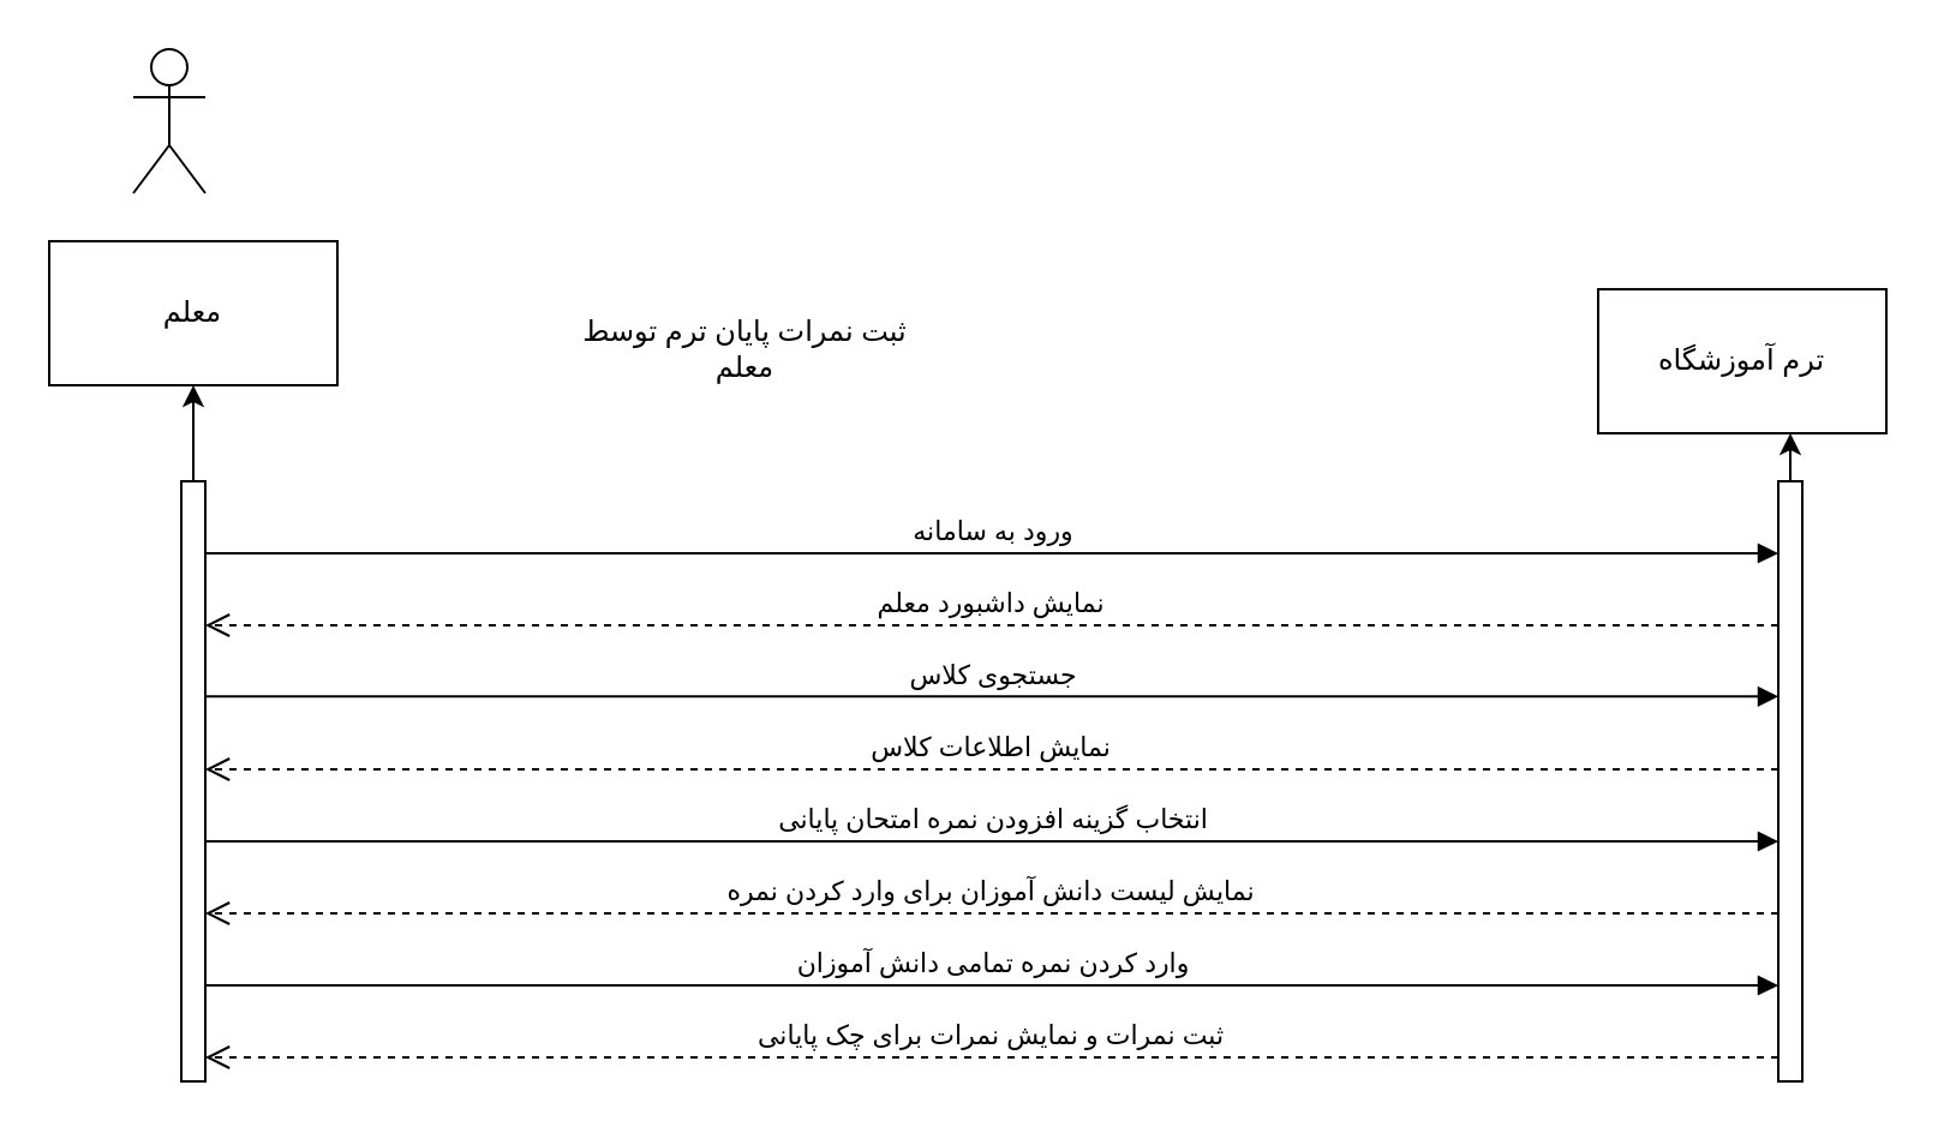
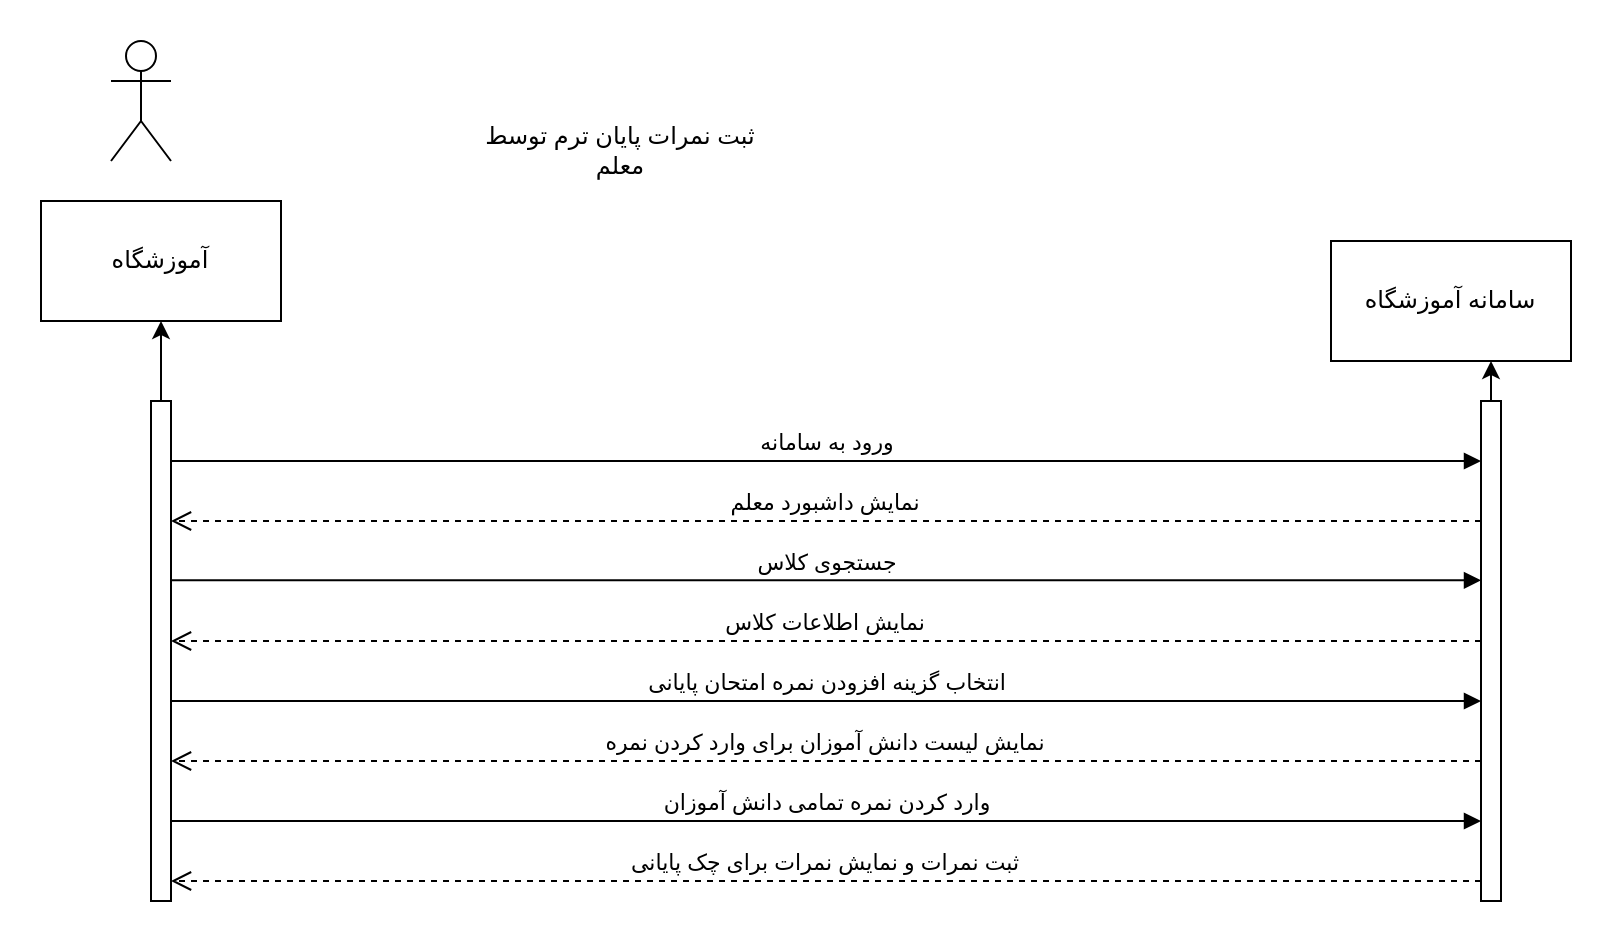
  <mxCell id="0" />
  <mxCell id="1" parent="0" />
  <mxCell id="2" value="" style="edgeStyle=orthogonalEdgeStyle;rounded=0;orthogonalLoop=1;jettySize=auto;html=1;curved=0;" edge="1" parent="1" source="3" target="6"><mxGeometry relative="1" as="geometry"><Array as="points"><mxPoint x="80" y="260" /><mxPoint x="80" y="260" /></Array></mxGeometry></mxCell>
  <mxCell id="3" value="" style="html=1;points=[[0,0,0,0,5],[0,1,0,0,-5],[1,0,0,0,5],[1,1,0,0,-5]];perimeter=orthogonalPerimeter;outlineConnect=0;targetShapes=umlLifeline;portConstraint=eastwest;newEdgeStyle={&quot;curved&quot;:0,&quot;rounded&quot;:0};" vertex="1" parent="1"><mxGeometry x="75" y="200" width="10" height="250" as="geometry" /></mxCell>
  <mxCell id="4" value="ورود به سامانه" style="html=1;verticalAlign=bottom;endArrow=block;curved=0;rounded=0;" edge="1" parent="1" target="8"><mxGeometry relative="1" as="geometry"><mxPoint x="85" y="230" as="sourcePoint" /><mxPoint x="485" y="230" as="targetPoint" /><Array as="points"><mxPoint x="275" y="230" /></Array></mxGeometry></mxCell>
  <mxCell id="5" value="نمایش داشبورد معلم" style="html=1;verticalAlign=bottom;endArrow=open;dashed=1;endSize=8;curved=0;rounded=0;" edge="1" parent="1" source="8"><mxGeometry relative="1" as="geometry"><mxPoint x="85" y="260" as="targetPoint" /><mxPoint x="485" y="260" as="sourcePoint" /><Array as="points"><mxPoint x="285" y="260" /></Array></mxGeometry></mxCell>
- <mxCell id="6" value="معلم" style="whiteSpace=wrap;html=1;" vertex="1" parent="1"><mxGeometry x="20" y="100" width="120" height="60" as="geometry" /></mxCell>
+ <mxCell id="6" value="آموزشگاه" style="whiteSpace=wrap;html=1;" vertex="1" parent="1"><mxGeometry x="20" y="100" width="120" height="60" as="geometry" /></mxCell>
  <mxCell id="7" style="edgeStyle=orthogonalEdgeStyle;rounded=0;orthogonalLoop=1;jettySize=auto;html=1;curved=0;" edge="1" parent="1" source="8" target="9"><mxGeometry relative="1" as="geometry"><Array as="points"><mxPoint x="745" y="190" /><mxPoint x="745" y="190" /></Array></mxGeometry></mxCell>
  <mxCell id="8" value="" style="html=1;points=[[0,0,0,0,5],[0,1,0,0,-5],[1,0,0,0,5],[1,1,0,0,-5]];perimeter=orthogonalPerimeter;outlineConnect=0;targetShapes=umlLifeline;portConstraint=eastwest;newEdgeStyle={&quot;curved&quot;:0,&quot;rounded&quot;:0};" vertex="1" parent="1"><mxGeometry x="740" y="200" width="10" height="250" as="geometry" /></mxCell>
- <mxCell id="9" value="ترم آموزشگاه" style="whiteSpace=wrap;html=1;" vertex="1" parent="1"><mxGeometry x="665" y="120" width="120" height="60" as="geometry" /></mxCell>
+ <mxCell id="9" value="سامانه آموزشگاه" style="whiteSpace=wrap;html=1;" vertex="1" parent="1"><mxGeometry x="665" y="120" width="120" height="60" as="geometry" /></mxCell>
  <mxCell id="10" value="جستجوی کلاس" style="html=1;verticalAlign=bottom;endArrow=block;curved=0;rounded=0;" edge="1" parent="1" target="8"><mxGeometry relative="1" as="geometry"><mxPoint x="85" y="289.66" as="sourcePoint" /><mxPoint x="485" y="289.66" as="targetPoint" /><Array as="points"><mxPoint x="295" y="289.66" /></Array></mxGeometry></mxCell>
  <mxCell id="11" value="نمایش اطلاعات کلاس" style="html=1;verticalAlign=bottom;endArrow=open;dashed=1;endSize=8;curved=0;rounded=0;" edge="1" parent="1" source="8"><mxGeometry relative="1" as="geometry"><mxPoint x="85" y="320" as="targetPoint" /><mxPoint x="485" y="320" as="sourcePoint" /><Array as="points"><mxPoint x="335" y="320" /></Array></mxGeometry></mxCell>
- <mxCell id="12" value="ثبت نمرات پایان ترم توسط معلم" style="text;html=1;align=center;verticalAlign=middle;whiteSpace=wrap;rounded=0;" vertex="1" parent="1"><mxGeometry x="235" y="130" width="150" height="30" as="geometry" /></mxCell>
+ <mxCell id="12" value="ثبت نمرات پایان ترم توسط معلم" style="text;html=1;align=center;verticalAlign=middle;whiteSpace=wrap;rounded=0;" vertex="1" parent="1"><mxGeometry x="235" y="60" width="150" height="30" as="geometry" /></mxCell>
  <mxCell id="13" value="" style="shape=umlActor;verticalLabelPosition=bottom;verticalAlign=top;html=1;outlineConnect=0;" vertex="1" parent="1"><mxGeometry x="55" y="20" width="30" height="60" as="geometry" /></mxCell>
  <mxCell id="14" value="انتخاب گزینه افزودن نمره امتحان پایانی" style="html=1;verticalAlign=bottom;endArrow=block;curved=0;rounded=0;" edge="1" parent="1" target="8"><mxGeometry relative="1" as="geometry"><mxPoint x="85" y="350" as="sourcePoint" /><mxPoint x="485" y="350" as="targetPoint" /><Array as="points"><mxPoint x="315" y="350" /></Array></mxGeometry></mxCell>
  <mxCell id="15" value="نمایش لیست دانش آموزان برای وارد کردن نمره" style="html=1;verticalAlign=bottom;endArrow=open;dashed=1;endSize=8;curved=0;rounded=0;" edge="1" parent="1" source="8" target="3"><mxGeometry relative="1" as="geometry"><mxPoint x="85" y="380" as="targetPoint" /><mxPoint x="485" y="380" as="sourcePoint" /><Array as="points"><mxPoint x="335" y="380" /></Array></mxGeometry></mxCell>
  <mxCell id="16" value="وارد کردن نمره تمامی دانش آموزان" style="html=1;verticalAlign=bottom;endArrow=block;curved=0;rounded=0;" edge="1" parent="1"><mxGeometry relative="1" as="geometry"><mxPoint x="85" y="410" as="sourcePoint" /><mxPoint x="740" y="410" as="targetPoint" /><Array as="points"><mxPoint x="315" y="410" /></Array></mxGeometry></mxCell>
  <mxCell id="17" value="ثبت نمرات و نمایش نمرات برای چک پایانی" style="html=1;verticalAlign=bottom;endArrow=open;dashed=1;endSize=8;curved=0;rounded=0;" edge="1" parent="1"><mxGeometry relative="1" as="geometry"><mxPoint x="85" y="440" as="targetPoint" /><mxPoint x="740" y="440" as="sourcePoint" /><Array as="points"><mxPoint x="335" y="440" /></Array></mxGeometry></mxCell>
